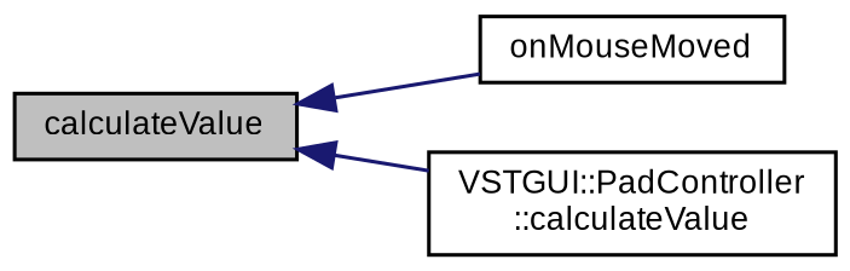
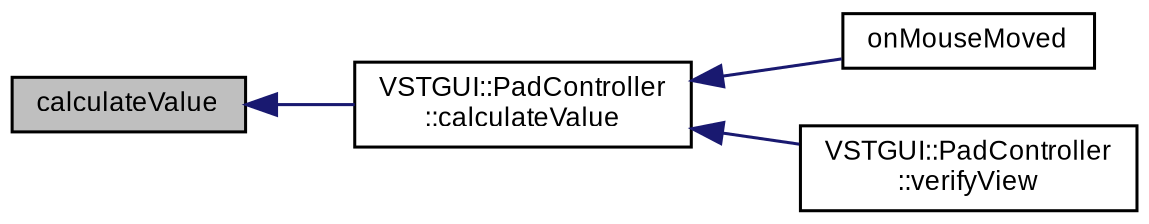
  digraph {
    rankdir=LR
    node [color=black fontname=Arial fontsize=9 shape=record]
    edge [color=midnightblue dir=back fontname=Arial fontsize=9 labelfontname=Arial labelfontsize=9 style=solid]
    n1 [fillcolor=grey75 fontcolor=black height=0.2 label=calculateValue style=filled width=0.4]
    n2 [height=0.2 label=onMouseMoved width=0.4]
    n3 [height=0.2 label="VSTGUI::PadController\l::calculateValue" width=0.4]
-   n1 -> n2
+   n4 [height=0.2 label="VSTGUI::PadController\l::verifyView" width=0.4]
+   n3 -> n2
    n1 -> n3
+   n3 -> n4
  }
